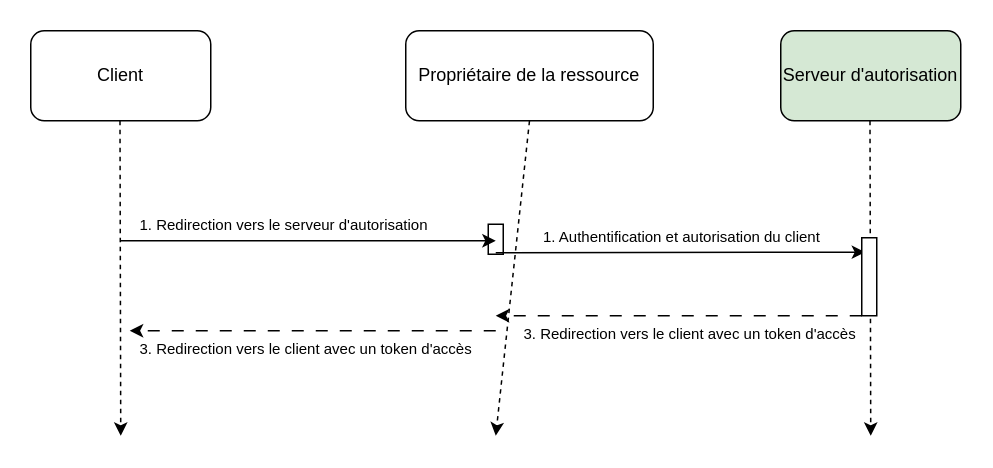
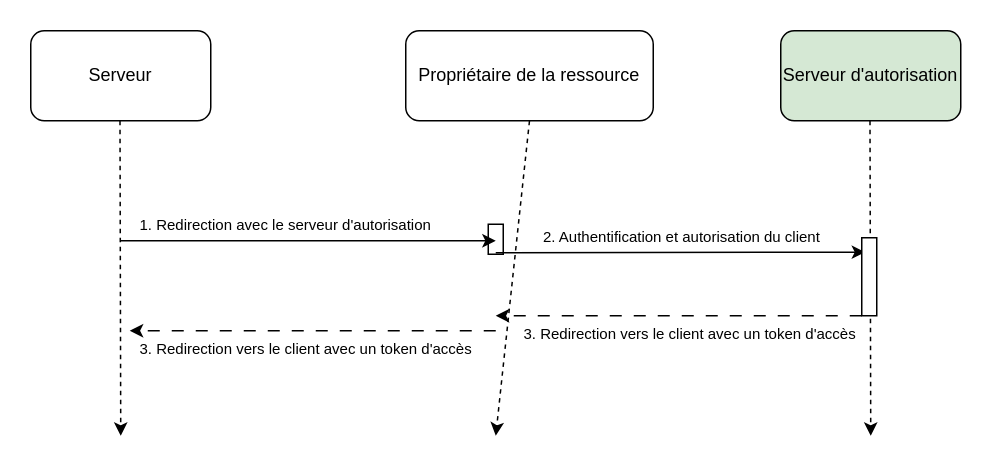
  <mxCell id="0" />
  <mxCell id="1" parent="0" />
  <mxCell id="2" value="Serveur d'autorisation" style="rounded=1;whiteSpace=wrap;html=1;fillColor=#d5e8d4;" vertex="1" parent="1"><mxGeometry x="520" y="20" width="120" height="60" as="geometry" /></mxCell>
  <mxCell id="3" value="Propriétaire de la ressource" style="rounded=1;whiteSpace=wrap;html=1;" vertex="1" parent="1"><mxGeometry x="270" y="20" width="165" height="60" as="geometry" /></mxCell>
- <mxCell id="4" value="Client" style="rounded=1;whiteSpace=wrap;html=1;" vertex="1" parent="1"><mxGeometry x="20" y="20" width="120" height="60" as="geometry" /></mxCell>
+ <mxCell id="4" value="Serveur" style="rounded=1;whiteSpace=wrap;html=1;" vertex="1" parent="1"><mxGeometry x="20" y="20" width="120" height="60" as="geometry" /></mxCell>
  <mxCell id="5" value="" style="endArrow=classic;html=1;rounded=0;exitX=0.5;exitY=1;exitDx=0;exitDy=0;dashed=1;" edge="1" parent="1"><mxGeometry width="50" height="50" relative="1" as="geometry"><mxPoint x="79.5" y="80" as="sourcePoint" /><mxPoint x="80" y="290" as="targetPoint" /><Array as="points" /></mxGeometry></mxCell>
- <mxCell id="6" value="1. Redirection vers le serveur d'autorisation" style="text;whiteSpace=wrap;fontSize=10;" vertex="1" parent="1"><mxGeometry x="91" y="137" width="239" height="30" as="geometry" /></mxCell>
+ <mxCell id="6" value="1. Redirection avec le serveur d'autorisation" style="text;whiteSpace=wrap;fontSize=10;" vertex="1" parent="1"><mxGeometry x="91" y="137" width="239" height="30" as="geometry" /></mxCell>
  <mxCell id="7" value="" style="endArrow=classic;html=1;rounded=0;exitX=0.5;exitY=1;exitDx=0;exitDy=0;dashed=1;" edge="1" parent="1"><mxGeometry width="50" height="50" relative="1" as="geometry"><mxPoint x="579.5" y="80" as="sourcePoint" /><mxPoint x="580" y="290" as="targetPoint" /></mxGeometry></mxCell>
  <mxCell id="8" value="" style="endArrow=classic;html=1;rounded=0;exitX=0.5;exitY=1;exitDx=0;exitDy=0;dashed=1;" edge="1" parent="1" source="3"><mxGeometry width="50" height="50" relative="1" as="geometry"><mxPoint x="334" y="90" as="sourcePoint" /><mxPoint x="330" y="290" as="targetPoint" /></mxGeometry></mxCell>
- <mxCell id="9" value="1. Authentification et autorisation du client" style="text;whiteSpace=wrap;fontSize=10;" vertex="1" parent="1"><mxGeometry x="360" y="145" width="239" height="22" as="geometry" /></mxCell>
+ <mxCell id="9" value="2. Authentification et autorisation du client" style="text;whiteSpace=wrap;fontSize=10;" vertex="1" parent="1"><mxGeometry x="360" y="145" width="239" height="22" as="geometry" /></mxCell>
  <mxCell id="10" value="3. Redirection vers le client avec un token d'accès" style="text;whiteSpace=wrap;fontSize=10;" vertex="1" parent="1"><mxGeometry x="347" y="210" width="239" height="20" as="geometry" /></mxCell>
  <mxCell id="11" value="" style="rounded=0;whiteSpace=wrap;html=1;" vertex="1" parent="1"><mxGeometry x="325" y="149" width="10" height="20" as="geometry" /></mxCell>
  <mxCell id="12" value="" style="endArrow=classic;html=1;rounded=0;entryX=0.5;entryY=0.55;entryDx=0;entryDy=0;entryPerimeter=0;" edge="1" parent="1" target="11"><mxGeometry width="50" height="50" relative="1" as="geometry"><mxPoint x="80" y="160" as="sourcePoint" /><mxPoint x="320" y="160" as="targetPoint" /></mxGeometry></mxCell>
  <mxCell id="13" value="" style="endArrow=classic;html=1;rounded=0;entryX=0.905;entryY=1.027;entryDx=0;entryDy=0;entryPerimeter=0;" edge="1" parent="1" target="9"><mxGeometry width="50" height="50" relative="1" as="geometry"><mxPoint x="330" y="168" as="sourcePoint" /><mxPoint x="570" y="170" as="targetPoint" /></mxGeometry></mxCell>
  <mxCell id="14" value="" style="rounded=0;whiteSpace=wrap;html=1;" vertex="1" parent="1"><mxGeometry x="574" y="158" width="10" height="52" as="geometry" /></mxCell>
  <mxCell id="15" value="" style="endArrow=classic;html=1;rounded=0;dashed=1;dashPattern=8 8;" edge="1" parent="1"><mxGeometry width="50" height="50" relative="1" as="geometry"><mxPoint x="574" y="210" as="sourcePoint" /><mxPoint x="330" y="210" as="targetPoint" /></mxGeometry></mxCell>
  <mxCell id="16" value="" style="endArrow=classic;html=1;rounded=0;dashed=1;dashPattern=8 8;" edge="1" parent="1"><mxGeometry width="50" height="50" relative="1" as="geometry"><mxPoint x="330" y="220" as="sourcePoint" /><mxPoint x="86" y="220" as="targetPoint" /></mxGeometry></mxCell>
  <mxCell id="17" value="3. Redirection vers le client avec un token d'accès" style="text;whiteSpace=wrap;fontSize=10;" vertex="1" parent="1"><mxGeometry x="91" y="220" width="239" height="20" as="geometry" /></mxCell>
